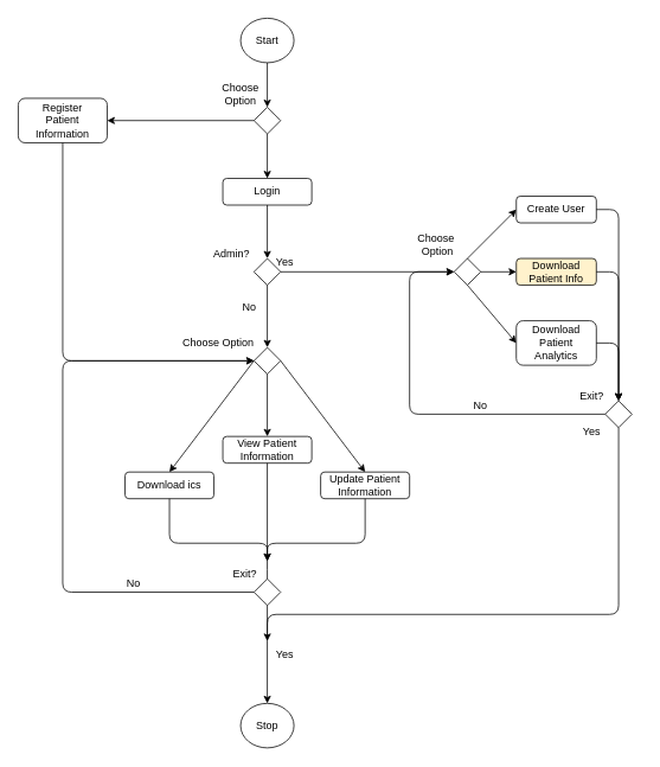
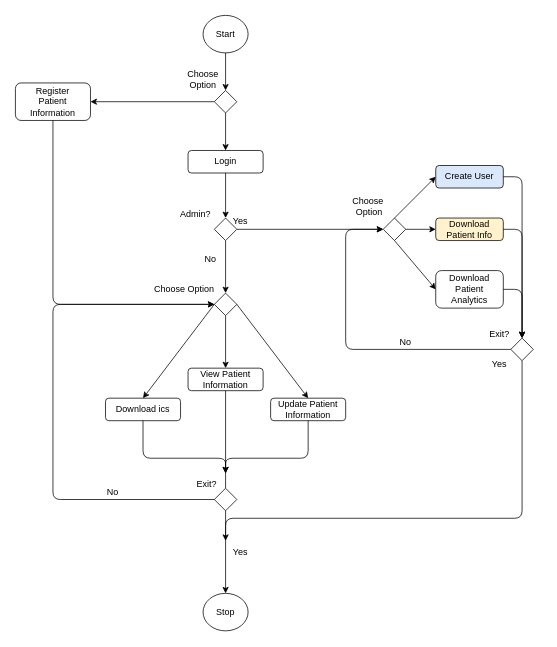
  <mxCell id="0" />
  <mxCell id="1" parent="0" />
  <mxCell id="2" value="Start" style="ellipse;whiteSpace=wrap;html=1;" parent="1" vertex="1"><mxGeometry x="270" y="20" width="60" height="50" as="geometry" /></mxCell>
  <mxCell id="3" value="Login" style="rounded=1;whiteSpace=wrap;html=1;" parent="1" vertex="1"><mxGeometry x="250" y="200" width="100" height="30" as="geometry" /></mxCell>
  <mxCell id="4" value="" style="endArrow=classic;html=1;exitX=0.5;exitY=1;exitDx=0;exitDy=0;entryX=0.5;entryY=0;entryDx=0;entryDy=0;" parent="1" source="2" target="12" edge="1"><mxGeometry width="50" height="50" relative="1" as="geometry"><mxPoint x="280" y="230" as="sourcePoint" /><mxPoint x="170" y="120" as="targetPoint" /></mxGeometry></mxCell>
  <mxCell id="5" value="" style="rhombus;whiteSpace=wrap;html=1;" parent="1" vertex="1"><mxGeometry x="285" y="290" width="30" height="30" as="geometry" /></mxCell>
  <mxCell id="6" value="" style="endArrow=classic;html=1;exitX=0.5;exitY=1;exitDx=0;exitDy=0;entryX=0.5;entryY=0;entryDx=0;entryDy=0;" parent="1" source="3" target="5" edge="1"><mxGeometry width="50" height="50" relative="1" as="geometry"><mxPoint x="90" y="440" as="sourcePoint" /><mxPoint x="140" y="390" as="targetPoint" /></mxGeometry></mxCell>
  <mxCell id="7" value="" style="rhombus;whiteSpace=wrap;html=1;" parent="1" vertex="1"><mxGeometry x="510" y="290" width="30" height="30" as="geometry" /></mxCell>
  <mxCell id="8" value="Admin?" style="text;html=1;strokeColor=none;fillColor=none;align=center;verticalAlign=middle;whiteSpace=wrap;rounded=0;" parent="1" vertex="1"><mxGeometry x="230" y="270" width="60" height="30" as="geometry" /></mxCell>
  <mxCell id="9" value="" style="endArrow=classic;html=1;exitX=1;exitY=0.5;exitDx=0;exitDy=0;entryX=0;entryY=0.5;entryDx=0;entryDy=0;" parent="1" source="5" target="7" edge="1"><mxGeometry width="50" height="50" relative="1" as="geometry"><mxPoint x="440" y="170" as="sourcePoint" /><mxPoint x="490" y="120" as="targetPoint" /></mxGeometry></mxCell>
  <mxCell id="10" value="Yes" style="text;html=1;strokeColor=none;fillColor=none;align=center;verticalAlign=middle;whiteSpace=wrap;rounded=0;" parent="1" vertex="1"><mxGeometry x="290" y="280" width="60" height="30" as="geometry" /></mxCell>
  <mxCell id="11" value="" style="endArrow=classic;html=1;exitX=0;exitY=0.5;exitDx=0;exitDy=0;entryX=1;entryY=0.5;entryDx=0;entryDy=0;" parent="1" source="12" target="14" edge="1"><mxGeometry width="50" height="50" relative="1" as="geometry"><mxPoint x="140" y="170" as="sourcePoint" /><mxPoint x="130" y="220" as="targetPoint" /></mxGeometry></mxCell>
  <mxCell id="12" value="" style="rhombus;whiteSpace=wrap;html=1;" parent="1" vertex="1"><mxGeometry x="285" y="120" width="30" height="30" as="geometry" /></mxCell>
  <mxCell id="13" value="Choose Option" style="text;html=1;strokeColor=none;fillColor=none;align=center;verticalAlign=middle;whiteSpace=wrap;rounded=0;" parent="1" vertex="1"><mxGeometry x="230" y="90" width="80" height="30" as="geometry" /></mxCell>
  <mxCell id="14" value="Register&lt;br&gt;Patient&lt;br&gt;Information" style="rounded=1;whiteSpace=wrap;html=1;" parent="1" vertex="1"><mxGeometry x="20" y="110" width="100" height="50" as="geometry" /></mxCell>
  <mxCell id="15" value="" style="endArrow=classic;html=1;exitX=0.5;exitY=1;exitDx=0;exitDy=0;" parent="1" source="5" edge="1"><mxGeometry width="50" height="50" relative="1" as="geometry"><mxPoint x="240" y="250" as="sourcePoint" /><mxPoint x="300" y="390" as="targetPoint" /></mxGeometry></mxCell>
  <mxCell id="16" value="No" style="text;html=1;strokeColor=none;fillColor=none;align=center;verticalAlign=middle;whiteSpace=wrap;rounded=0;" parent="1" vertex="1"><mxGeometry x="240" y="330" width="80" height="30" as="geometry" /></mxCell>
  <mxCell id="17" value="" style="rhombus;whiteSpace=wrap;html=1;" parent="1" vertex="1"><mxGeometry x="285" y="390" width="30" height="30" as="geometry" /></mxCell>
  <mxCell id="18" value="Choose Option" style="text;html=1;strokeColor=none;fillColor=none;align=center;verticalAlign=middle;whiteSpace=wrap;rounded=0;" parent="1" vertex="1"><mxGeometry x="190" y="370" width="110" height="30" as="geometry" /></mxCell>
  <mxCell id="19" value="" style="endArrow=classic;html=1;exitX=0;exitY=0.5;exitDx=0;exitDy=0;" parent="1" source="17" edge="1"><mxGeometry width="50" height="50" relative="1" as="geometry"><mxPoint x="110" y="420" as="sourcePoint" /><mxPoint x="190" y="530" as="targetPoint" /></mxGeometry></mxCell>
  <mxCell id="20" value="" style="endArrow=classic;html=1;exitX=0.5;exitY=1;exitDx=0;exitDy=0;edgeStyle=orthogonalEdgeStyle;entryX=0;entryY=0.5;entryDx=0;entryDy=0;" parent="1" source="14" target="17" edge="1"><mxGeometry width="50" height="50" relative="1" as="geometry"><mxPoint x="110" y="460" as="sourcePoint" /><mxPoint x="70" y="410" as="targetPoint" /></mxGeometry></mxCell>
  <mxCell id="21" value="" style="endArrow=classic;html=1;exitX=0.5;exitY=1;exitDx=0;exitDy=0;" parent="1" source="17" edge="1"><mxGeometry width="50" height="50" relative="1" as="geometry"><mxPoint x="290" y="510" as="sourcePoint" /><mxPoint x="300" y="490" as="targetPoint" /></mxGeometry></mxCell>
  <mxCell id="22" value="" style="endArrow=classic;html=1;exitX=1;exitY=0.5;exitDx=0;exitDy=0;entryX=0.5;entryY=0;entryDx=0;entryDy=0;" parent="1" source="17" target="25" edge="1"><mxGeometry width="50" height="50" relative="1" as="geometry"><mxPoint x="410" y="510" as="sourcePoint" /><mxPoint x="420" y="520" as="targetPoint" /></mxGeometry></mxCell>
  <mxCell id="23" value="Download ics" style="rounded=1;whiteSpace=wrap;html=1;" parent="1" vertex="1"><mxGeometry x="140" y="530" width="100" height="30" as="geometry" /></mxCell>
  <mxCell id="24" value="View Patient Information" style="rounded=1;whiteSpace=wrap;html=1;" parent="1" vertex="1"><mxGeometry x="250" y="490" width="100" height="30" as="geometry" /></mxCell>
  <mxCell id="25" value="Update Patient Information" style="rounded=1;whiteSpace=wrap;html=1;" parent="1" vertex="1"><mxGeometry x="360" y="530" width="100" height="30" as="geometry" /></mxCell>
  <mxCell id="26" value="" style="rhombus;whiteSpace=wrap;html=1;" parent="1" vertex="1"><mxGeometry x="285" y="650" width="30" height="30" as="geometry" /></mxCell>
  <mxCell id="27" value="" style="endArrow=none;html=1;exitX=0.5;exitY=1;exitDx=0;exitDy=0;entryX=0.5;entryY=0;entryDx=0;entryDy=0;" parent="1" source="24" target="26" edge="1"><mxGeometry width="50" height="50" relative="1" as="geometry"><mxPoint x="270" y="660" as="sourcePoint" /><mxPoint x="320" y="610" as="targetPoint" /><Array as="points"><mxPoint x="300" y="630" /></Array></mxGeometry></mxCell>
  <mxCell id="28" value="" style="endArrow=classic;html=1;exitX=0.5;exitY=1;exitDx=0;exitDy=0;edgeStyle=orthogonalEdgeStyle;" parent="1" source="23" edge="1"><mxGeometry width="50" height="50" relative="1" as="geometry"><mxPoint x="220" y="720" as="sourcePoint" /><mxPoint x="300" y="630" as="targetPoint" /><Array as="points"><mxPoint x="190" y="610" /><mxPoint x="300" y="610" /></Array></mxGeometry></mxCell>
  <mxCell id="29" value="" style="endArrow=classic;html=1;exitX=0.5;exitY=1;exitDx=0;exitDy=0;edgeStyle=orthogonalEdgeStyle;" parent="1" source="25" edge="1"><mxGeometry width="50" height="50" relative="1" as="geometry"><mxPoint x="340" y="670" as="sourcePoint" /><mxPoint x="300" y="630" as="targetPoint" /><Array as="points"><mxPoint x="410" y="610" /><mxPoint x="300" y="610" /></Array></mxGeometry></mxCell>
  <mxCell id="30" value="Exit?" style="text;html=1;strokeColor=none;fillColor=none;align=center;verticalAlign=middle;whiteSpace=wrap;rounded=0;" parent="1" vertex="1"><mxGeometry x="220" y="630" width="110" height="30" as="geometry" /></mxCell>
  <mxCell id="31" value="" style="endArrow=classic;html=1;exitX=0.5;exitY=1;exitDx=0;exitDy=0;entryX=0.5;entryY=0;entryDx=0;entryDy=0;" parent="1" source="26" edge="1"><mxGeometry width="50" height="50" relative="1" as="geometry"><mxPoint x="180" y="820" as="sourcePoint" /><mxPoint x="300" y="790" as="targetPoint" /></mxGeometry></mxCell>
  <mxCell id="32" value="Yes" style="text;html=1;strokeColor=none;fillColor=none;align=center;verticalAlign=middle;whiteSpace=wrap;rounded=0;" parent="1" vertex="1"><mxGeometry x="290" y="720" width="60" height="30" as="geometry" /></mxCell>
  <mxCell id="33" value="" style="endArrow=classic;html=1;exitX=0;exitY=0.5;exitDx=0;exitDy=0;edgeStyle=orthogonalEdgeStyle;entryX=0;entryY=0.5;entryDx=0;entryDy=0;" parent="1" source="26" target="17" edge="1"><mxGeometry width="50" height="50" relative="1" as="geometry"><mxPoint x="160" y="660" as="sourcePoint" /><mxPoint x="110" y="410" as="targetPoint" /><Array as="points"><mxPoint x="70" y="665" /><mxPoint x="70" y="405" /></Array></mxGeometry></mxCell>
  <mxCell id="34" value="No" style="text;html=1;strokeColor=none;fillColor=none;align=center;verticalAlign=middle;whiteSpace=wrap;rounded=0;" parent="1" vertex="1"><mxGeometry x="120" y="640" width="60" height="30" as="geometry" /></mxCell>
  <mxCell id="35" value="" style="endArrow=classic;html=1;exitX=0.5;exitY=0;exitDx=0;exitDy=0;entryX=0;entryY=0.5;entryDx=0;entryDy=0;" parent="1" source="7" target="38" edge="1"><mxGeometry width="50" height="50" relative="1" as="geometry"><mxPoint x="490" y="280" as="sourcePoint" /><mxPoint x="580" y="240" as="targetPoint" /></mxGeometry></mxCell>
  <mxCell id="36" value="" style="endArrow=classic;html=1;exitX=1;exitY=0.5;exitDx=0;exitDy=0;" parent="1" source="7" edge="1"><mxGeometry width="50" height="50" relative="1" as="geometry"><mxPoint x="530" y="290" as="sourcePoint" /><mxPoint x="580" y="305" as="targetPoint" /></mxGeometry></mxCell>
  <mxCell id="37" value="" style="endArrow=classic;html=1;exitX=0.5;exitY=1;exitDx=0;exitDy=0;entryX=0;entryY=0.5;entryDx=0;entryDy=0;" parent="1" source="7" target="40" edge="1"><mxGeometry width="50" height="50" relative="1" as="geometry"><mxPoint x="600" y="400" as="sourcePoint" /><mxPoint x="570" y="370" as="targetPoint" /></mxGeometry></mxCell>
- <mxCell id="38" value="Create User" style="rounded=1;whiteSpace=wrap;html=1;" parent="1" vertex="1"><mxGeometry x="580" y="220" width="90" height="30" as="geometry" /></mxCell>
+ <mxCell id="38" value="Create User" style="rounded=1;whiteSpace=wrap;html=1;fillColor=#dae8fc;" parent="1" vertex="1"><mxGeometry x="580" y="220" width="90" height="30" as="geometry" /></mxCell>
  <mxCell id="39" value="Download Patient Info" style="rounded=1;whiteSpace=wrap;html=1;fillColor=#fff2cc;" parent="1" vertex="1"><mxGeometry x="580" y="290" width="90" height="30" as="geometry" /></mxCell>
  <mxCell id="40" value="Download Patient Analytics" style="rounded=1;whiteSpace=wrap;html=1;" parent="1" vertex="1"><mxGeometry x="580" y="360" width="90" height="50" as="geometry" /></mxCell>
  <mxCell id="41" value="Choose&lt;br&gt;&amp;nbsp;Option" style="text;html=1;strokeColor=none;fillColor=none;align=center;verticalAlign=middle;whiteSpace=wrap;rounded=0;" parent="1" vertex="1"><mxGeometry x="440" y="260" width="100" height="30" as="geometry" /></mxCell>
  <mxCell id="42" value="" style="rhombus;whiteSpace=wrap;html=1;" parent="1" vertex="1"><mxGeometry x="680" y="450" width="30" height="30" as="geometry" /></mxCell>
  <mxCell id="43" value="" style="endArrow=classic;html=1;exitX=1;exitY=0.5;exitDx=0;exitDy=0;entryX=0.5;entryY=0;entryDx=0;entryDy=0;edgeStyle=orthogonalEdgeStyle;" parent="1" source="38" target="42" edge="1"><mxGeometry width="50" height="50" relative="1" as="geometry"><mxPoint x="610" y="520" as="sourcePoint" /><mxPoint x="660" y="470" as="targetPoint" /></mxGeometry></mxCell>
  <mxCell id="44" value="" style="endArrow=classic;html=1;exitX=1;exitY=0.5;exitDx=0;exitDy=0;entryX=0.5;entryY=0;entryDx=0;entryDy=0;edgeStyle=orthogonalEdgeStyle;" parent="1" source="39" target="42" edge="1"><mxGeometry width="50" height="50" relative="1" as="geometry"><mxPoint x="540" y="560" as="sourcePoint" /><mxPoint x="590" y="510" as="targetPoint" /></mxGeometry></mxCell>
  <mxCell id="45" value="" style="endArrow=classic;html=1;exitX=1;exitY=0.5;exitDx=0;exitDy=0;entryX=0.5;entryY=0;entryDx=0;entryDy=0;edgeStyle=orthogonalEdgeStyle;" parent="1" source="40" target="42" edge="1"><mxGeometry width="50" height="50" relative="1" as="geometry"><mxPoint x="650" y="560" as="sourcePoint" /><mxPoint x="700" y="510" as="targetPoint" /></mxGeometry></mxCell>
  <mxCell id="46" value="Exit?" style="text;html=1;strokeColor=none;fillColor=none;align=center;verticalAlign=middle;whiteSpace=wrap;rounded=0;" parent="1" vertex="1"><mxGeometry x="610" y="430" width="110" height="30" as="geometry" /></mxCell>
  <mxCell id="47" value="" style="endArrow=classic;html=1;exitX=0.5;exitY=1;exitDx=0;exitDy=0;edgeStyle=orthogonalEdgeStyle;" parent="1" source="42" edge="1"><mxGeometry width="50" height="50" relative="1" as="geometry"><mxPoint x="500" y="540" as="sourcePoint" /><mxPoint x="300" y="720" as="targetPoint" /><Array as="points"><mxPoint x="695" y="690" /><mxPoint x="300" y="690" /></Array></mxGeometry></mxCell>
  <mxCell id="48" value="Yes" style="text;html=1;strokeColor=none;fillColor=none;align=center;verticalAlign=middle;whiteSpace=wrap;rounded=0;" parent="1" vertex="1"><mxGeometry x="610" y="470" width="110" height="30" as="geometry" /></mxCell>
  <mxCell id="49" value="" style="endArrow=classic;html=1;exitX=0;exitY=0.5;exitDx=0;exitDy=0;entryX=0;entryY=0.5;entryDx=0;entryDy=0;edgeStyle=orthogonalEdgeStyle;" parent="1" source="42" target="7" edge="1"><mxGeometry width="50" height="50" relative="1" as="geometry"><mxPoint x="650" y="500" as="sourcePoint" /><mxPoint x="580" y="450" as="targetPoint" /><Array as="points"><mxPoint x="460" y="465" /><mxPoint x="460" y="305" /></Array></mxGeometry></mxCell>
  <mxCell id="50" value="No" style="text;html=1;strokeColor=none;fillColor=none;align=center;verticalAlign=middle;whiteSpace=wrap;rounded=0;" parent="1" vertex="1"><mxGeometry x="500" y="440" width="80" height="30" as="geometry" /></mxCell>
  <mxCell id="51" value="Stop" style="ellipse;whiteSpace=wrap;html=1;" parent="1" vertex="1"><mxGeometry x="270" y="790" width="60" height="50" as="geometry" /></mxCell>
  <mxCell id="52" value="" style="endArrow=classic;html=1;exitX=0.5;exitY=1;exitDx=0;exitDy=0;entryX=0.5;entryY=0;entryDx=0;entryDy=0;" parent="1" source="12" target="3" edge="1"><mxGeometry width="50" height="50" relative="1" as="geometry"><mxPoint x="410" y="90" as="sourcePoint" /><mxPoint x="460" y="40" as="targetPoint" /></mxGeometry></mxCell>
